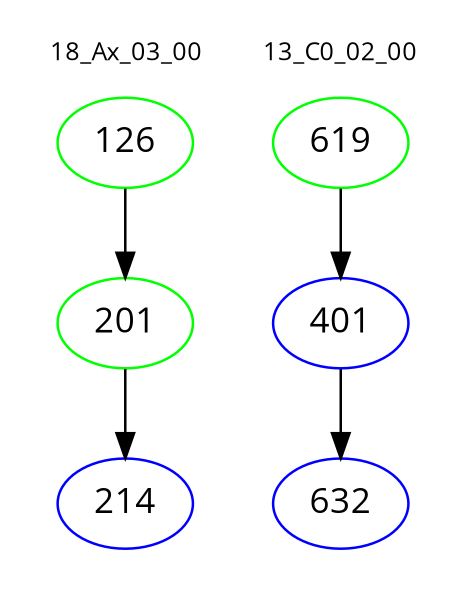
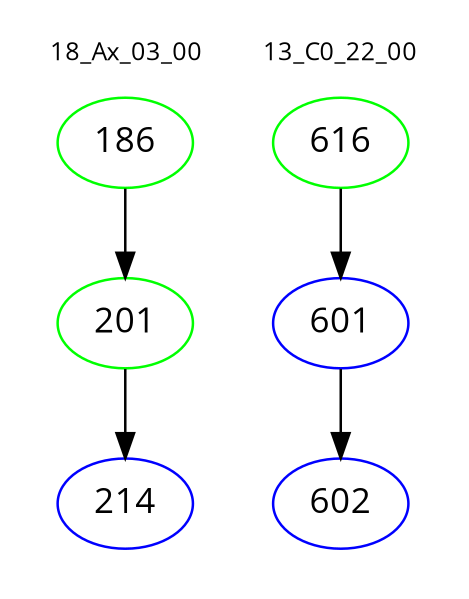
  digraph {
    fontname="Open Sans"
    node [color=green fontname="Open Sans"]
    edge [color=black fontname="Open Sans"]
-   n1 [label=126]
+   n1 [label=186]
    n2 [label=201]
    n3 [color=blue label=214]
-   n4 [label=619]
-   n5 [color=blue label=401]
-   n6 [color=blue label=632]
+   n4 [label=616]
+   n5 [color=blue label=601]
+   n6 [color=blue label=602]
    subgraph cluster_1 {
      color=white
      fontsize=10
      label="18_Ax_03_00"
      n1
      n2
      n3
    }
    subgraph cluster_2 {
      color=white
      fontsize=10
-     label="13_C0_02_00"
+     label="13_C0_22_00"
      n4
      n5
      n6
    }
    n1 -> n2
    n2 -> n3
    n4 -> n5
    n5 -> n6
  }
